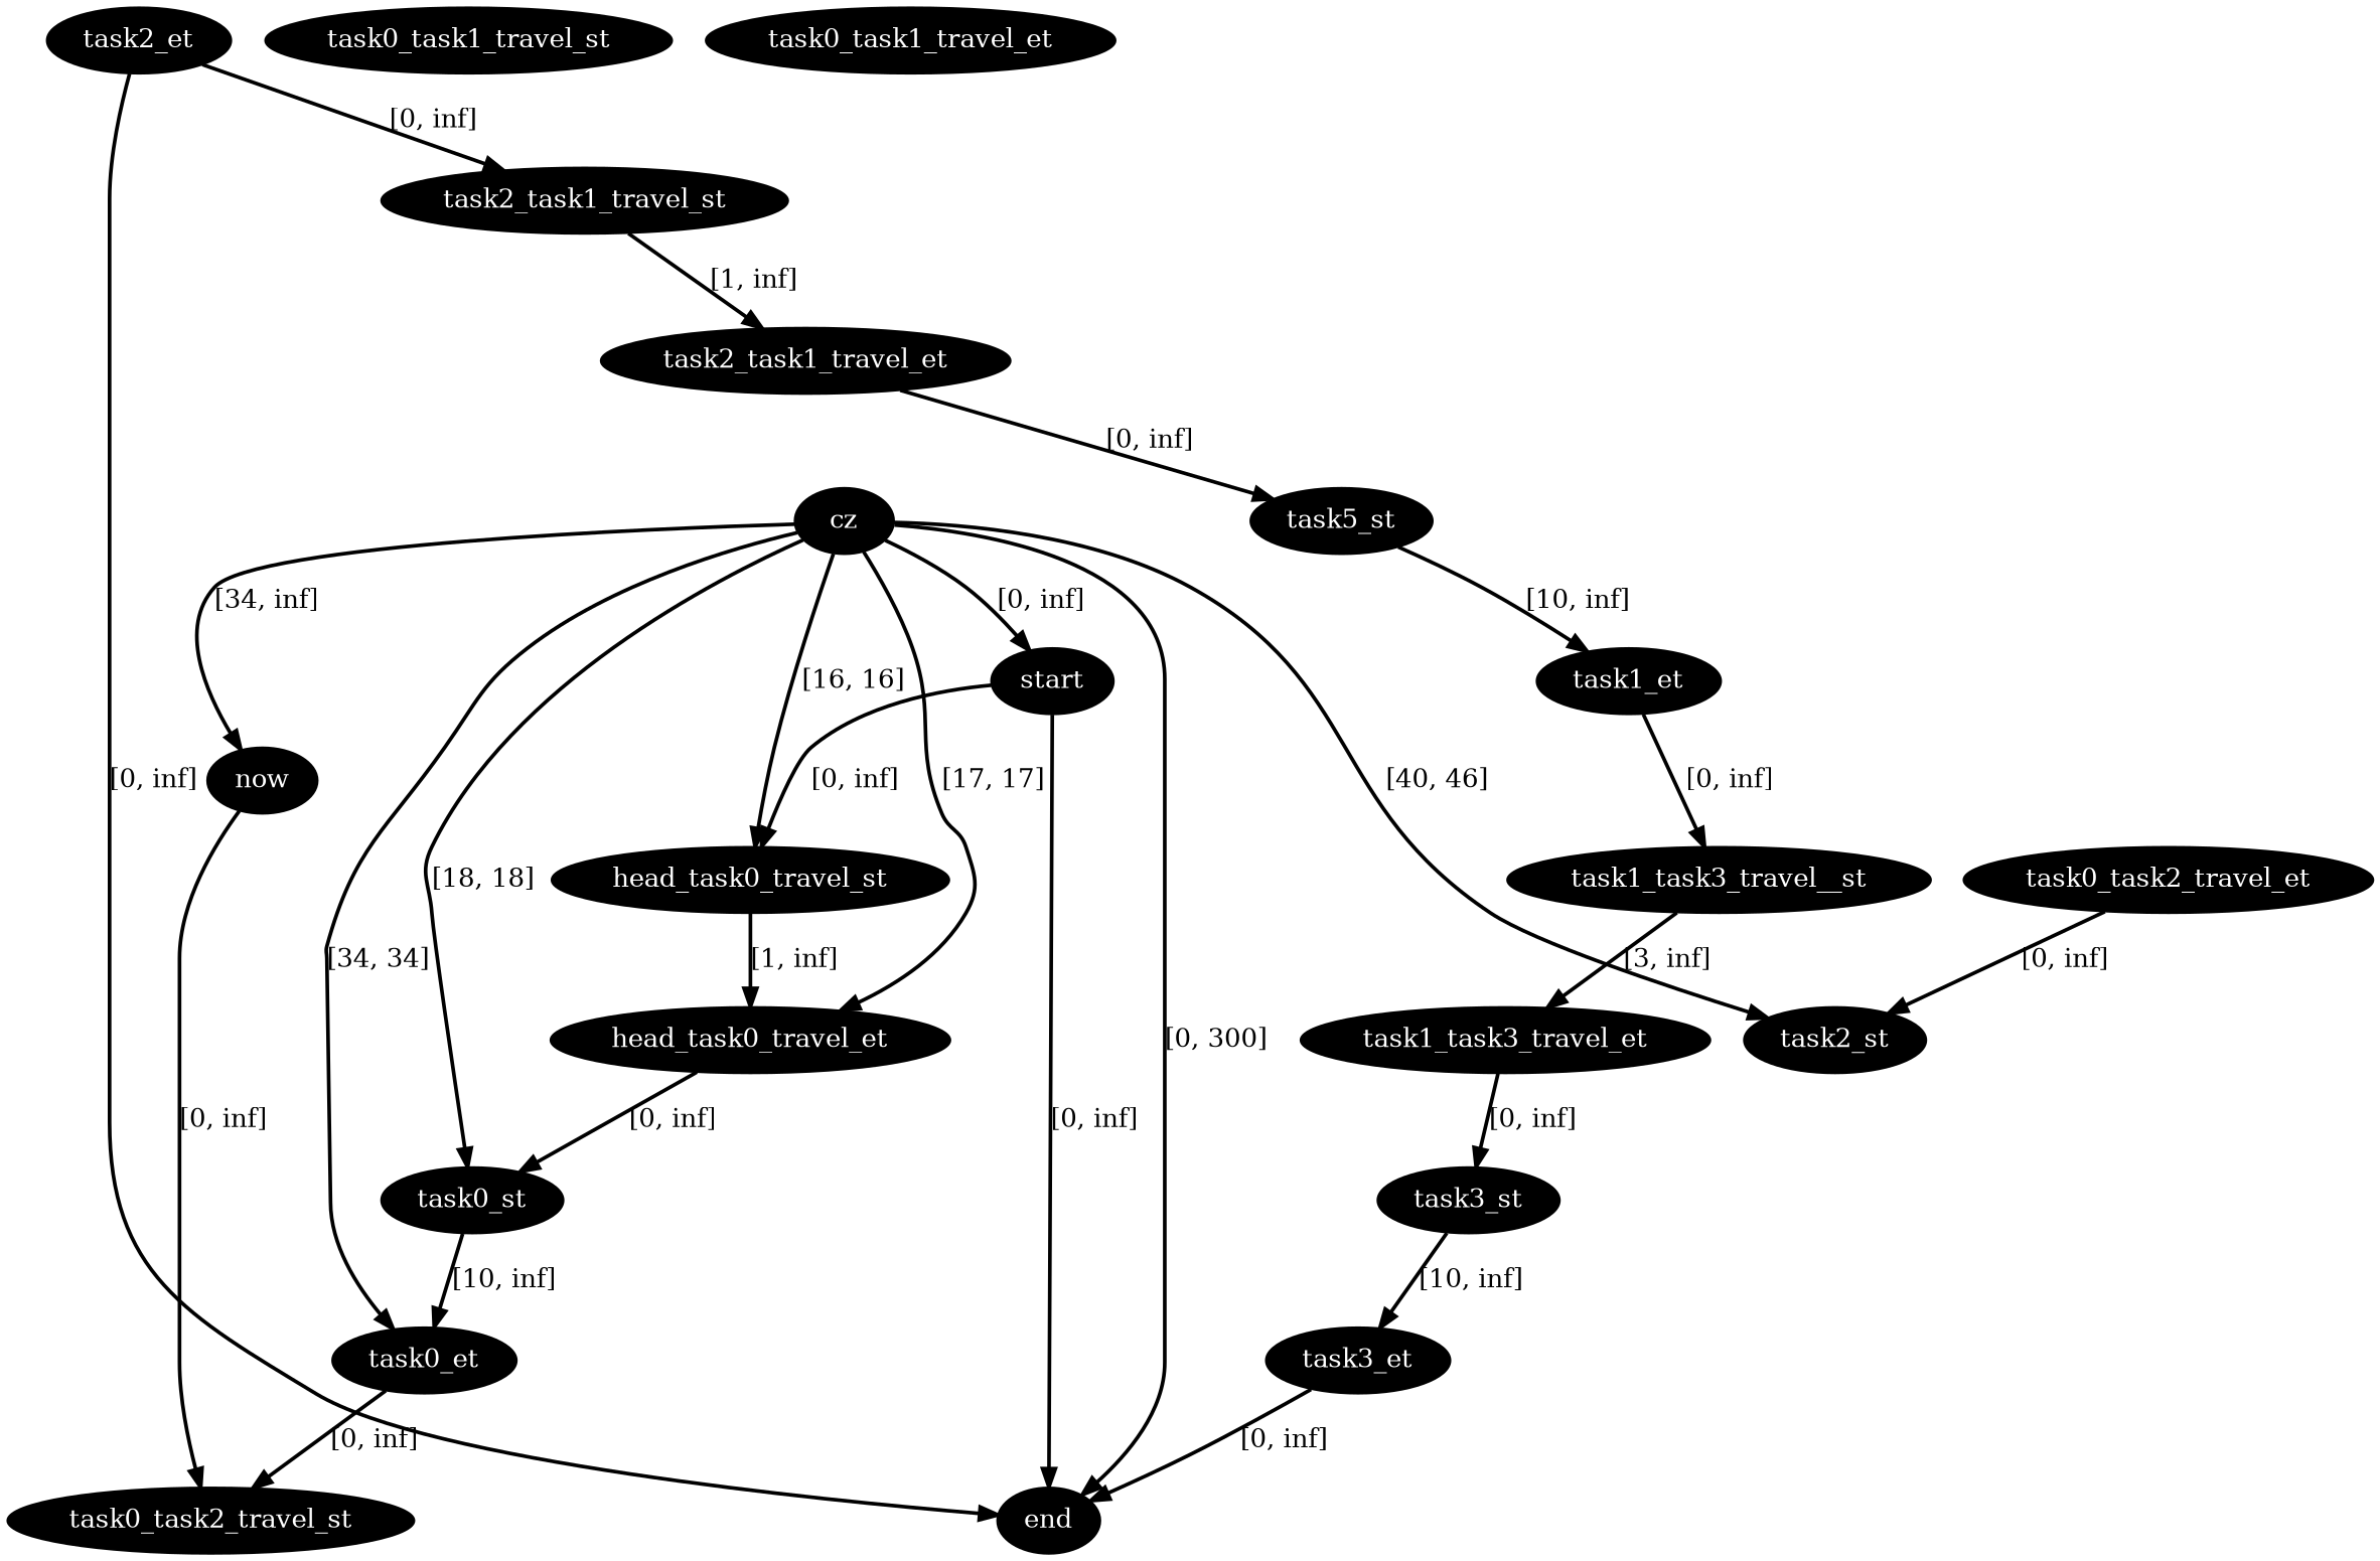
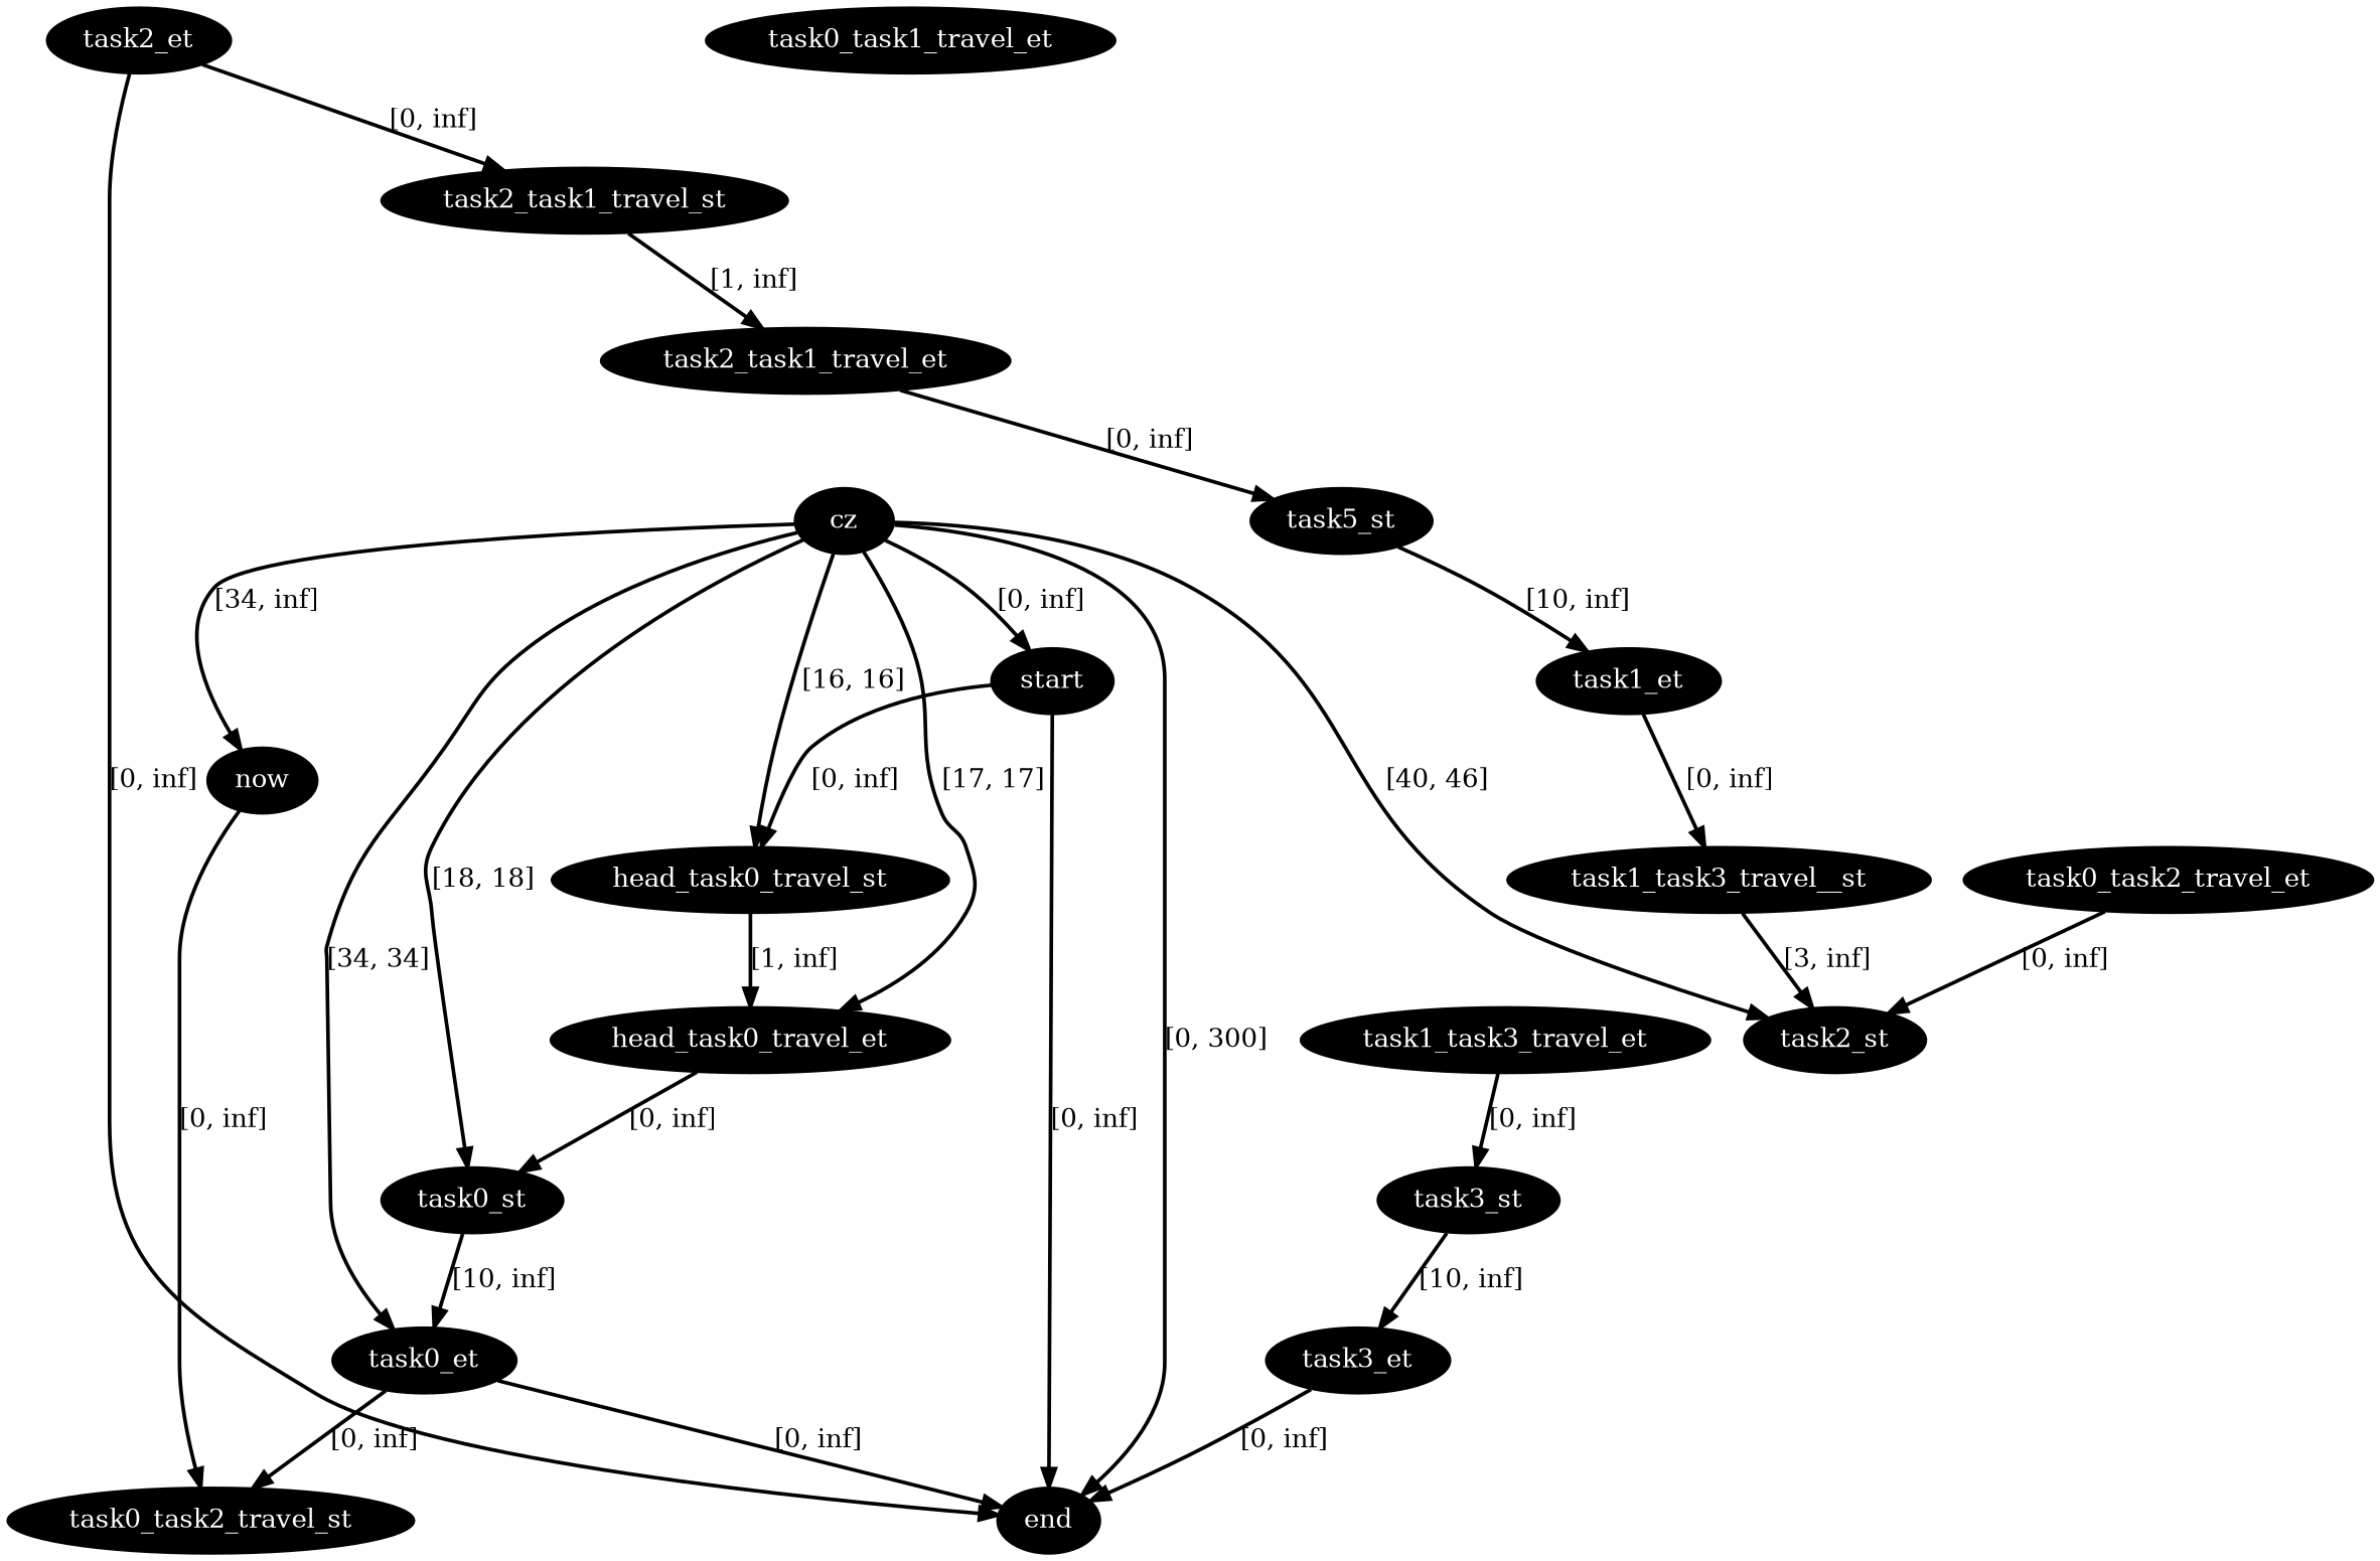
  digraph {
    node [fillcolor=black fontcolor=white style=filled]
    edge [color=black penwidth=2]
    n1 [label=cz]
    n2 [label=start]
    n3 [label=now]
    n4 [label=end]
    n5 [label=head_task0_travel_st]
    n6 [label=head_task0_travel_et]
    n7 [label=task0_st]
    n8 [label=task0_et]
    n9 [label=task2_st]
    n10 [label=task0_task2_travel_st]
    n11 [label=task2_et]
    n12 [label=task2_task1_travel_st]
    n13 [label=task2_task1_travel_et]
    n14 [label=task3_st]
    n15 [label=task3_et]
    n16 [label=task0_task2_travel_et]
-   n17 [label=task0_task1_travel_st]
    n18 [label=task0_task1_travel_et]
    n19 [label=task5_st]
    n20 [label=task1_et]
    n21 [label=task1_task3_travel__st]
    n22 [label=task1_task3_travel_et]
    n1 -> n2 [label="[0, inf]"]
    n1 -> n3 [label="[34, inf]"]
    n1 -> n4 [label="[0, 300]"]
    n1 -> n5 [label="[16, 16]"]
    n1 -> n6 [label="[17, 17]"]
    n1 -> n7 [label="[18, 18]"]
    n1 -> n8 [label="[34, 34]"]
    n1 -> n9 [label="[40, 46]"]
    n2 -> n4 [label="[0, inf]"]
    n2 -> n5 [label="[0, inf]"]
    n3 -> n10 [label="[0, inf]"]
    n5 -> n6 [label="[1, inf]"]
    n6 -> n7 [label="[0, inf]"]
    n7 -> n8 [label="[10, inf]"]
+   n8 -> n4 [label="[0, inf]"]
    n8 -> n10 [label="[0, inf]"]
    n11 -> n4 [label="[0, inf]"]
    n11 -> n12 [label="[0, inf]"]
    n12 -> n13 [label="[1, inf]"]
    n13 -> n19 [label="[0, inf]"]
    n14 -> n15 [label="[10, inf]"]
    n15 -> n4 [label="[0, inf]"]
    n16 -> n9 [label="[0, inf]"]
    n19 -> n20 [label="[10, inf]"]
    n20 -> n21 [label="[0, inf]"]
-   n21 -> n22 [label="[3, inf]"]
+   n21 -> n9 [label="[3, inf]"]
    n22 -> n14 [label="[0, inf]"]
  }
